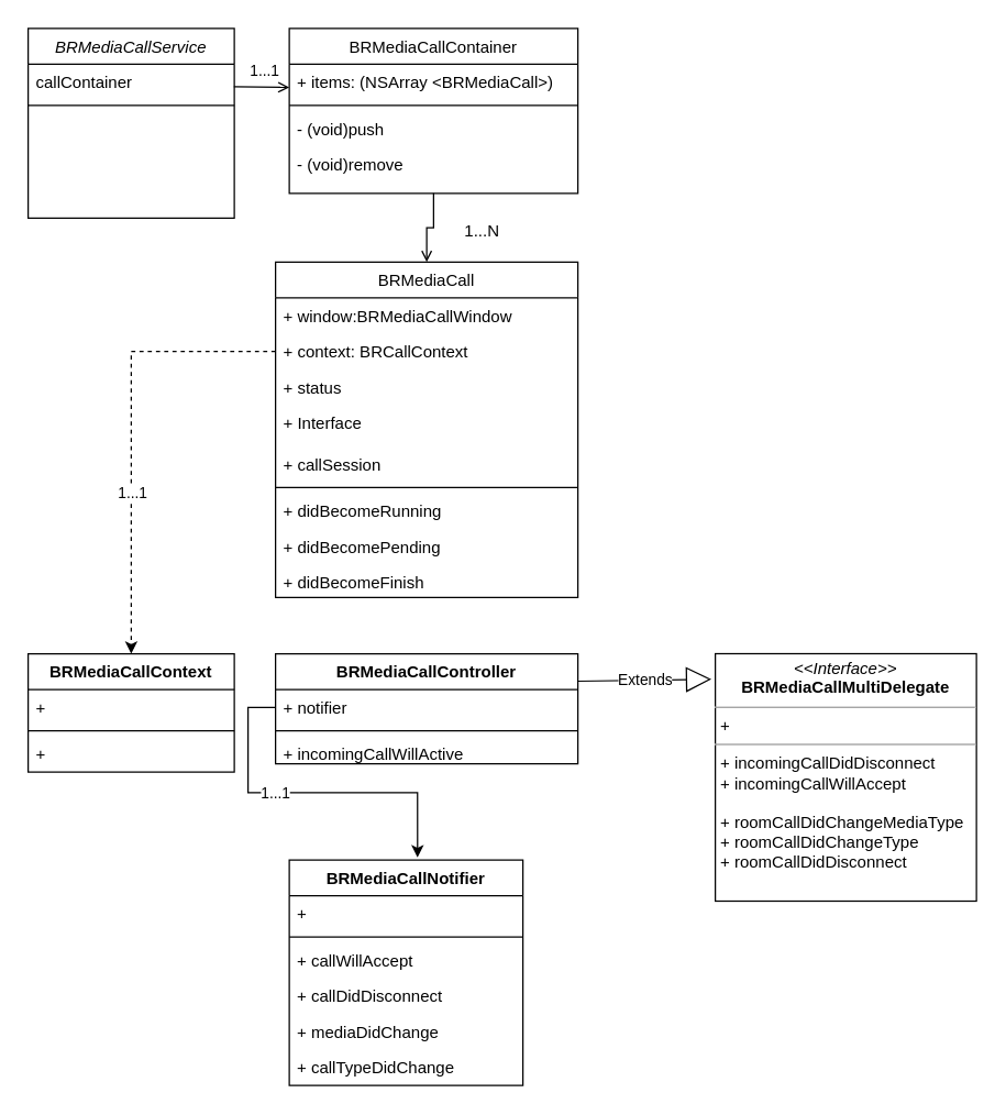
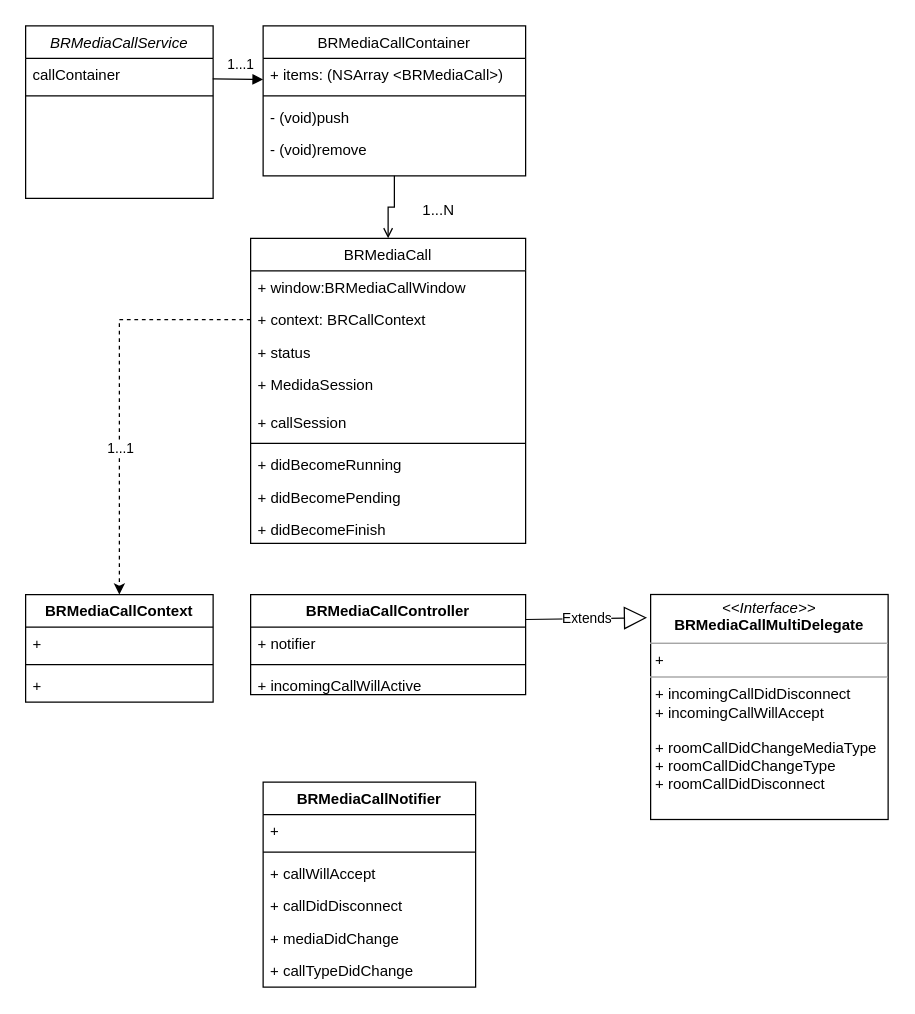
  <mxCell id="0" />
  <mxCell id="1" parent="0" />
  <mxCell id="2" value="BRMediaCallService" style="swimlane;fontStyle=2;align=center;verticalAlign=top;childLayout=stackLayout;horizontal=1;startSize=26;horizontalStack=0;resizeParent=1;resizeLast=0;collapsible=1;marginBottom=0;rounded=0;shadow=0;strokeWidth=1;" parent="1" vertex="1"><mxGeometry x="20" y="20" width="150" height="138" as="geometry"><mxRectangle x="230" y="140" width="160" height="26" as="alternateBounds" /></mxGeometry></mxCell>
  <mxCell id="3" value="callContainer" style="text;align=left;verticalAlign=top;spacingLeft=4;spacingRight=4;overflow=hidden;rotatable=0;points=[[0,0.5],[1,0.5]];portConstraint=eastwest;" parent="2" vertex="1"><mxGeometry y="26" width="150" height="26" as="geometry" /></mxCell>
  <mxCell id="4" value="" style="line;html=1;strokeWidth=1;align=left;verticalAlign=middle;spacingTop=-1;spacingLeft=3;spacingRight=3;rotatable=0;labelPosition=right;points=[];portConstraint=eastwest;" parent="2" vertex="1"><mxGeometry y="52" width="150" height="8" as="geometry" /></mxCell>
  <mxCell id="5" style="edgeStyle=orthogonalEdgeStyle;rounded=0;orthogonalLoop=1;jettySize=auto;html=1;exitX=0;exitY=0.5;exitDx=0;exitDy=0;entryX=0.5;entryY=0;entryDx=0;entryDy=0;dashed=1;" edge="1" parent="1" source="16" target="38"><mxGeometry relative="1" as="geometry"><mxPoint x="310" y="230" as="targetPoint" /></mxGeometry></mxCell>
  <mxCell id="6" value="1...1" style="edgeLabel;html=1;align=center;verticalAlign=middle;resizable=0;points=[];" vertex="1" connectable="0" parent="5"><mxGeometry x="0.274" relative="1" as="geometry"><mxPoint as="offset" /></mxGeometry></mxCell>
  <mxCell id="7" value="BRMediaCallContainer" style="swimlane;fontStyle=0;align=center;verticalAlign=top;childLayout=stackLayout;horizontal=1;startSize=26;horizontalStack=0;resizeParent=1;resizeLast=0;collapsible=1;marginBottom=0;rounded=0;shadow=0;strokeWidth=1;" parent="1" vertex="1"><mxGeometry x="210" y="20" width="210" height="120" as="geometry"><mxRectangle x="430" y="120" width="160" height="26" as="alternateBounds" /></mxGeometry></mxCell>
  <mxCell id="8" value="+ items: (NSArray &lt;BRMediaCall&gt;)&#10;" style="text;strokeColor=none;fillColor=none;align=left;verticalAlign=top;spacingLeft=4;spacingRight=4;overflow=hidden;rotatable=0;points=[[0,0.5],[1,0.5]];portConstraint=eastwest;" vertex="1" parent="7"><mxGeometry y="26" width="210" height="26" as="geometry" /></mxCell>
  <mxCell id="9" value="" style="line;html=1;strokeWidth=1;align=left;verticalAlign=middle;spacingTop=-1;spacingLeft=3;spacingRight=3;rotatable=0;labelPosition=right;points=[];portConstraint=eastwest;" parent="7" vertex="1"><mxGeometry y="52" width="210" height="8" as="geometry" /></mxCell>
  <mxCell id="10" value="- (void)push" style="text;align=left;verticalAlign=top;spacingLeft=4;spacingRight=4;overflow=hidden;rotatable=0;points=[[0,0.5],[1,0.5]];portConstraint=eastwest;" parent="7" vertex="1"><mxGeometry y="60" width="210" height="26" as="geometry" /></mxCell>
  <mxCell id="11" value="- (void)remove" style="text;align=left;verticalAlign=top;spacingLeft=4;spacingRight=4;overflow=hidden;rotatable=0;points=[[0,0.5],[1,0.5]];portConstraint=eastwest;rounded=0;shadow=0;html=0;" parent="7" vertex="1"><mxGeometry y="86" width="210" height="30" as="geometry" /></mxCell>
- <mxCell id="12" value="" style="endArrow=open;shadow=0;strokeWidth=1;rounded=0;endFill=1;edgeStyle=elbowEdgeStyle;elbow=vertical;exitX=0.998;exitY=0.635;exitDx=0;exitDy=0;exitPerimeter=0;" parent="1" source="3" target="7" edge="1"><mxGeometry x="0.5" y="41" relative="1" as="geometry"><mxPoint x="380" y="192" as="sourcePoint" /><mxPoint x="540" y="192" as="targetPoint" /><mxPoint x="-40" y="32" as="offset" /></mxGeometry></mxCell>
+ <mxCell id="12" value="" style="endArrow=block;shadow=0;strokeWidth=1;rounded=0;endFill=1;edgeStyle=elbowEdgeStyle;elbow=vertical;exitX=0.998;exitY=0.635;exitDx=0;exitDy=0;exitPerimeter=0;" parent="1" source="3" target="7" edge="1"><mxGeometry x="0.5" y="41" relative="1" as="geometry"><mxPoint x="380" y="192" as="sourcePoint" /><mxPoint x="540" y="192" as="targetPoint" /><mxPoint x="-40" y="32" as="offset" /></mxGeometry></mxCell>
  <mxCell id="13" value="1...1" style="edgeLabel;html=1;align=center;verticalAlign=middle;resizable=0;points=[];" vertex="1" connectable="0" parent="12"><mxGeometry x="0.1" y="1" relative="1" as="geometry"><mxPoint y="-12" as="offset" /></mxGeometry></mxCell>
  <mxCell id="14" value="BRMediaCall" style="swimlane;fontStyle=0;align=center;verticalAlign=top;childLayout=stackLayout;horizontal=1;startSize=26;horizontalStack=0;resizeParent=1;resizeLast=0;collapsible=1;marginBottom=0;rounded=0;shadow=0;strokeWidth=1;" vertex="1" parent="1"><mxGeometry x="200" y="190" width="220" height="244" as="geometry"><mxRectangle x="550" y="140" width="160" height="26" as="alternateBounds" /></mxGeometry></mxCell>
  <mxCell id="15" value="+ window:BRMediaCallWindow" style="text;strokeColor=none;fillColor=none;align=left;verticalAlign=top;spacingLeft=4;spacingRight=4;overflow=hidden;rotatable=0;points=[[0,0.5],[1,0.5]];portConstraint=eastwest;" vertex="1" parent="14"><mxGeometry y="26" width="220" height="26" as="geometry" /></mxCell>
  <mxCell id="16" value="+ context: BRCallContext" style="text;strokeColor=none;fillColor=none;align=left;verticalAlign=top;spacingLeft=4;spacingRight=4;overflow=hidden;rotatable=0;points=[[0,0.5],[1,0.5]];portConstraint=eastwest;" vertex="1" parent="14"><mxGeometry y="52" width="220" height="26" as="geometry" /></mxCell>
  <mxCell id="17" value="+ status" style="text;strokeColor=none;fillColor=none;align=left;verticalAlign=top;spacingLeft=4;spacingRight=4;overflow=hidden;rotatable=0;points=[[0,0.5],[1,0.5]];portConstraint=eastwest;" vertex="1" parent="14"><mxGeometry y="78" width="220" height="26" as="geometry" /></mxCell>
- <mxCell id="18" value="+ Interface" style="text;strokeColor=none;fillColor=none;align=left;verticalAlign=top;spacingLeft=4;spacingRight=4;overflow=hidden;rotatable=0;points=[[0,0.5],[1,0.5]];portConstraint=eastwest;" vertex="1" parent="14"><mxGeometry y="104" width="220" height="30" as="geometry" /></mxCell>
+ <mxCell id="18" value="+ MedidaSession" style="text;strokeColor=none;fillColor=none;align=left;verticalAlign=top;spacingLeft=4;spacingRight=4;overflow=hidden;rotatable=0;points=[[0,0.5],[1,0.5]];portConstraint=eastwest;" vertex="1" parent="14"><mxGeometry y="104" width="220" height="30" as="geometry" /></mxCell>
  <mxCell id="19" value="+ callSession" style="text;strokeColor=none;fillColor=none;align=left;verticalAlign=top;spacingLeft=4;spacingRight=4;overflow=hidden;rotatable=0;points=[[0,0.5],[1,0.5]];portConstraint=eastwest;" vertex="1" parent="14"><mxGeometry y="134" width="220" height="26" as="geometry" /></mxCell>
  <mxCell id="20" value="" style="line;html=1;strokeWidth=1;align=left;verticalAlign=middle;spacingTop=-1;spacingLeft=3;spacingRight=3;rotatable=0;labelPosition=right;points=[];portConstraint=eastwest;" vertex="1" parent="14"><mxGeometry y="160" width="220" height="8" as="geometry" /></mxCell>
  <mxCell id="21" value="+ didBecomeRunning" style="text;strokeColor=none;fillColor=none;align=left;verticalAlign=top;spacingLeft=4;spacingRight=4;overflow=hidden;rotatable=0;points=[[0,0.5],[1,0.5]];portConstraint=eastwest;" vertex="1" parent="14"><mxGeometry y="168" width="220" height="26" as="geometry" /></mxCell>
  <mxCell id="22" value="+ didBecomePending" style="text;strokeColor=none;fillColor=none;align=left;verticalAlign=top;spacingLeft=4;spacingRight=4;overflow=hidden;rotatable=0;points=[[0,0.5],[1,0.5]];portConstraint=eastwest;" vertex="1" parent="14"><mxGeometry y="194" width="220" height="26" as="geometry" /></mxCell>
  <mxCell id="23" value="+ didBecomeFinish" style="text;strokeColor=none;fillColor=none;align=left;verticalAlign=top;spacingLeft=4;spacingRight=4;overflow=hidden;rotatable=0;points=[[0,0.5],[1,0.5]];portConstraint=eastwest;" vertex="1" parent="14"><mxGeometry y="220" width="220" height="24" as="geometry" /></mxCell>
  <mxCell id="24" style="edgeStyle=orthogonalEdgeStyle;rounded=0;orthogonalLoop=1;jettySize=auto;html=1;entryX=0.5;entryY=0;entryDx=0;entryDy=0;exitX=0.5;exitY=1;exitDx=0;exitDy=0;endArrow=open;" edge="1" parent="1" source="7" target="14"><mxGeometry relative="1" as="geometry"><mxPoint x="380" y="260" as="sourcePoint" /></mxGeometry></mxCell>
- <mxCell id="25" style="edgeStyle=orthogonalEdgeStyle;rounded=0;orthogonalLoop=1;jettySize=auto;html=1;exitX=0;exitY=0.5;exitDx=0;exitDy=0;entryX=0.549;entryY=-0.011;entryDx=0;entryDy=0;entryPerimeter=0;" edge="1" parent="1" source="28" target="31"><mxGeometry relative="1" as="geometry" /></mxCell>
- <mxCell id="26" value="1...1" style="edgeLabel;html=1;align=center;verticalAlign=middle;resizable=0;points=[];" vertex="1" connectable="0" parent="25"><mxGeometry x="-0.199" relative="1" as="geometry"><mxPoint as="offset" /></mxGeometry></mxCell>
  <mxCell id="27" value="BRMediaCallController" style="swimlane;fontStyle=1;align=center;verticalAlign=top;childLayout=stackLayout;horizontal=1;startSize=26;horizontalStack=0;resizeParent=1;resizeParentMax=0;resizeLast=0;collapsible=1;marginBottom=0;" vertex="1" parent="1"><mxGeometry x="200" y="475" width="220" height="80" as="geometry" /></mxCell>
  <mxCell id="28" value="+ notifier" style="text;strokeColor=none;fillColor=none;align=left;verticalAlign=top;spacingLeft=4;spacingRight=4;overflow=hidden;rotatable=0;points=[[0,0.5],[1,0.5]];portConstraint=eastwest;" vertex="1" parent="27"><mxGeometry y="26" width="220" height="26" as="geometry" /></mxCell>
  <mxCell id="29" value="" style="line;strokeWidth=1;fillColor=none;align=left;verticalAlign=middle;spacingTop=-1;spacingLeft=3;spacingRight=3;rotatable=0;labelPosition=right;points=[];portConstraint=eastwest;" vertex="1" parent="27"><mxGeometry y="52" width="220" height="8" as="geometry" /></mxCell>
  <mxCell id="30" value="+ incomingCallWillActive" style="text;strokeColor=none;fillColor=none;align=left;verticalAlign=top;spacingLeft=4;spacingRight=4;overflow=hidden;rotatable=0;points=[[0,0.5],[1,0.5]];portConstraint=eastwest;" vertex="1" parent="27"><mxGeometry y="60" width="220" height="20" as="geometry" /></mxCell>
  <mxCell id="31" value="BRMediaCallNotifier" style="swimlane;fontStyle=1;align=center;verticalAlign=top;childLayout=stackLayout;horizontal=1;startSize=26;horizontalStack=0;resizeParent=1;resizeParentMax=0;resizeLast=0;collapsible=1;marginBottom=0;" vertex="1" parent="1"><mxGeometry x="210" y="625" width="170" height="164" as="geometry" /></mxCell>
  <mxCell id="32" value="+ " style="text;strokeColor=none;fillColor=none;align=left;verticalAlign=top;spacingLeft=4;spacingRight=4;overflow=hidden;rotatable=0;points=[[0,0.5],[1,0.5]];portConstraint=eastwest;" vertex="1" parent="31"><mxGeometry y="26" width="170" height="26" as="geometry" /></mxCell>
  <mxCell id="33" value="" style="line;strokeWidth=1;fillColor=none;align=left;verticalAlign=middle;spacingTop=-1;spacingLeft=3;spacingRight=3;rotatable=0;labelPosition=right;points=[];portConstraint=eastwest;" vertex="1" parent="31"><mxGeometry y="52" width="170" height="8" as="geometry" /></mxCell>
  <mxCell id="34" value="+ callWillAccept" style="text;strokeColor=none;fillColor=none;align=left;verticalAlign=top;spacingLeft=4;spacingRight=4;overflow=hidden;rotatable=0;points=[[0,0.5],[1,0.5]];portConstraint=eastwest;" vertex="1" parent="31"><mxGeometry y="60" width="170" height="26" as="geometry" /></mxCell>
  <mxCell id="35" value="+ callDidDisconnect" style="text;strokeColor=none;fillColor=none;align=left;verticalAlign=top;spacingLeft=4;spacingRight=4;overflow=hidden;rotatable=0;points=[[0,0.5],[1,0.5]];portConstraint=eastwest;" vertex="1" parent="31"><mxGeometry y="86" width="170" height="26" as="geometry" /></mxCell>
  <mxCell id="36" value="+ mediaDidChange" style="text;strokeColor=none;fillColor=none;align=left;verticalAlign=top;spacingLeft=4;spacingRight=4;overflow=hidden;rotatable=0;points=[[0,0.5],[1,0.5]];portConstraint=eastwest;" vertex="1" parent="31"><mxGeometry y="112" width="170" height="26" as="geometry" /></mxCell>
  <mxCell id="37" value="+ callTypeDidChange" style="text;strokeColor=none;fillColor=none;align=left;verticalAlign=top;spacingLeft=4;spacingRight=4;overflow=hidden;rotatable=0;points=[[0,0.5],[1,0.5]];portConstraint=eastwest;" vertex="1" parent="31"><mxGeometry y="138" width="170" height="26" as="geometry" /></mxCell>
  <mxCell id="38" value="BRMediaCallContext" style="swimlane;fontStyle=1;align=center;verticalAlign=top;childLayout=stackLayout;horizontal=1;startSize=26;horizontalStack=0;resizeParent=1;resizeParentMax=0;resizeLast=0;collapsible=1;marginBottom=0;" vertex="1" parent="1"><mxGeometry x="20" y="475" width="150" height="86" as="geometry" /></mxCell>
  <mxCell id="39" value="+ " style="text;strokeColor=none;fillColor=none;align=left;verticalAlign=top;spacingLeft=4;spacingRight=4;overflow=hidden;rotatable=0;points=[[0,0.5],[1,0.5]];portConstraint=eastwest;" vertex="1" parent="38"><mxGeometry y="26" width="150" height="26" as="geometry" /></mxCell>
  <mxCell id="40" value="" style="line;strokeWidth=1;fillColor=none;align=left;verticalAlign=middle;spacingTop=-1;spacingLeft=3;spacingRight=3;rotatable=0;labelPosition=right;points=[];portConstraint=eastwest;" vertex="1" parent="38"><mxGeometry y="52" width="150" height="8" as="geometry" /></mxCell>
  <mxCell id="41" value="+ " style="text;strokeColor=none;fillColor=none;align=left;verticalAlign=top;spacingLeft=4;spacingRight=4;overflow=hidden;rotatable=0;points=[[0,0.5],[1,0.5]];portConstraint=eastwest;" vertex="1" parent="38"><mxGeometry y="60" width="150" height="26" as="geometry" /></mxCell>
  <mxCell id="42" value="&lt;p style=&quot;margin:0px;margin-top:4px;text-align:center;&quot;&gt;&lt;i&gt;&amp;lt;&amp;lt;Interface&amp;gt;&amp;gt;&lt;/i&gt;&lt;br&gt;&lt;b&gt;BRMediaCallMultiDelegate&lt;/b&gt;&lt;/p&gt;&lt;hr size=&quot;1&quot;&gt;&lt;p style=&quot;margin:0px;margin-left:4px;&quot;&gt;+&amp;nbsp;&lt;br&gt;&lt;/p&gt;&lt;hr size=&quot;1&quot;&gt;&lt;p style=&quot;margin:0px;margin-left:4px;&quot;&gt;+ incomingCallDidDisconnect&lt;br&gt;&lt;/p&gt;&lt;p style=&quot;margin:0px;margin-left:4px;&quot;&gt;+ incomingCallWillAccept&lt;/p&gt;&lt;p style=&quot;margin:0px;margin-left:4px;&quot;&gt;&lt;br&gt;&lt;/p&gt;&lt;p style=&quot;margin:0px;margin-left:4px;&quot;&gt;+ roomCallDidChangeMediaType&lt;/p&gt;&lt;p style=&quot;margin:0px;margin-left:4px;&quot;&gt;+ roomCallDidChangeType&lt;/p&gt;&lt;p style=&quot;margin:0px;margin-left:4px;&quot;&gt;+ roomCallDidDisconnect&lt;/p&gt;" style="verticalAlign=top;align=left;overflow=fill;fontSize=12;fontFamily=Helvetica;html=1;" vertex="1" parent="1"><mxGeometry x="520" y="475" width="190" height="180" as="geometry" /></mxCell>
  <mxCell id="43" value="Extends" style="endArrow=block;endSize=16;endFill=0;html=1;rounded=0;exitX=1;exitY=0.25;exitDx=0;exitDy=0;entryX=-0.015;entryY=0.103;entryDx=0;entryDy=0;entryPerimeter=0;" edge="1" parent="1" source="27" target="42"><mxGeometry width="160" relative="1" as="geometry"><mxPoint x="820" y="517.94" as="sourcePoint" /><mxPoint x="980" y="517.94" as="targetPoint" /></mxGeometry></mxCell>
  <mxCell id="44" value="1...N" style="text;html=1;align=center;verticalAlign=middle;resizable=0;points=[];autosize=1;strokeColor=none;fillColor=none;" vertex="1" parent="1"><mxGeometry x="245" y="158" width="210" height="20" as="geometry" /></mxCell>
